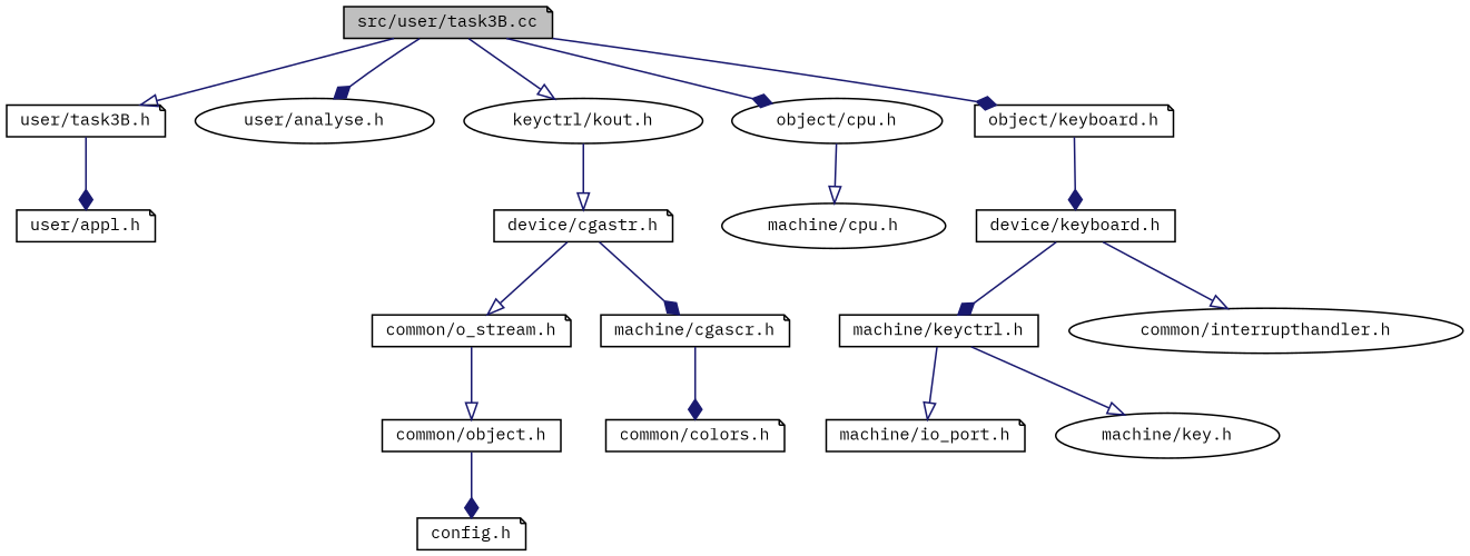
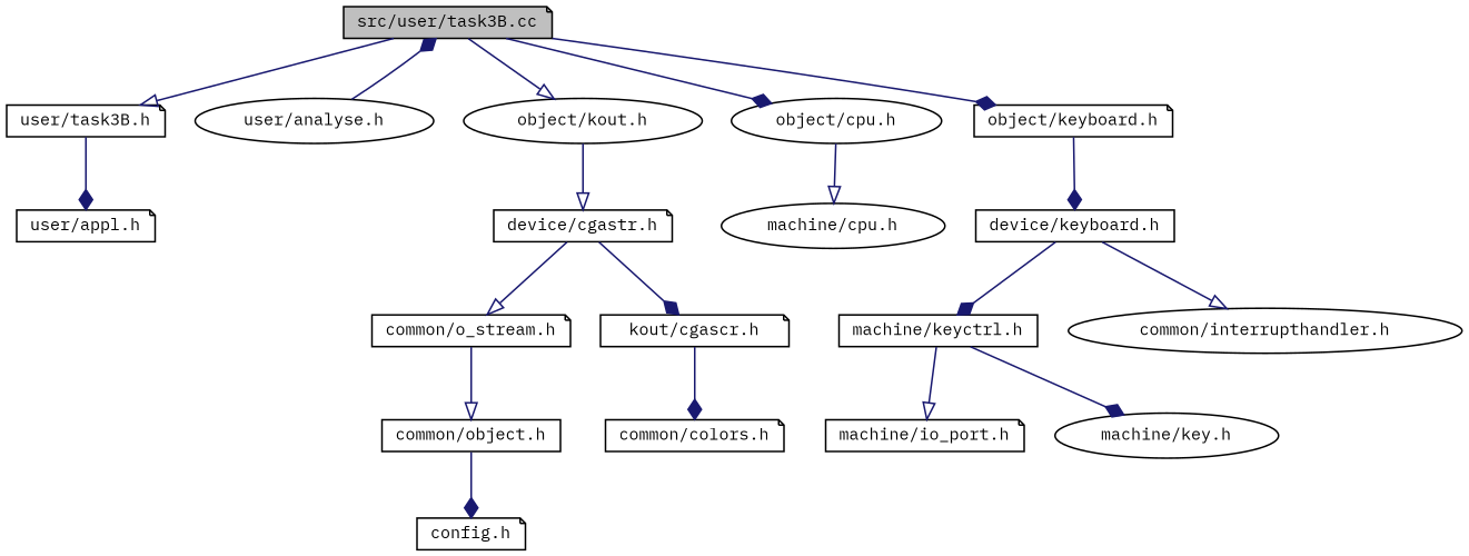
  digraph {
    fontname="IBM Plex Mono"
    node [color=black fontname="IBM Plex Mono" fontsize=10 shape=note]
    edge [arrowhead=onormal color=midnightblue fontname="IBM Plex Mono" fontsize=10 labelfontname=Helvetica labelfontsize=10 style=solid]
    n1 [fillcolor=grey75 fontcolor=black height=0.2 label="src/user/task3B.cc" style=filled width=0.4]
    n2 [height=0.2 label="user/task3B.h" width=0.4]
    n3 [height=0.2 label="user/analyse.h" shape=ellipse width=0.4]
-   n4 [height=0.2 label="keyctrl/kout.h" shape=ellipse width=0.4]
+   n4 [height=0.2 label="object/kout.h" shape=ellipse width=0.4]
    n5 [height=0.2 label="object/cpu.h" shape=ellipse width=0.4]
    n6 [height=0.2 label="object/keyboard.h" width=0.4]
    n7 [height=0.2 label="user/appl.h" width=0.4]
    n8 [height=0.2 label="device/cgastr.h" width=0.4]
    n9 [height=0.2 label="machine/cpu.h" shape=ellipse width=0.4]
    n10 [height=0.2 label="device/keyboard.h" shape=box width=0.4]
    n11 [height=0.2 label="common/o_stream.h" width=0.4]
-   n12 [height=0.2 label="machine/cgascr.h" width=0.4]
+   n12 [height=0.2 label="kout/cgascr.h" width=0.4]
    n13 [height=0.2 label="common/object.h" shape=box width=0.4]
    n14 [height=0.2 label="common/colors.h" width=0.4]
    n15 [height=0.2 label="config.h" width=0.4]
    n16 [height=0.2 label="machine/io_port.h" width=0.4]
    n17 [height=0.2 label="machine/keyctrl.h" shape=box width=0.4]
    n18 [height=0.2 label="common/interrupthandler.h" shape=ellipse width=0.4]
    n19 [height=0.2 label="machine/key.h" shape=ellipse width=0.4]
    n1 -> n2
-   n1 -> n3 [arrowhead=diamond]
+   n3 -> n1 [arrowhead=diamond]
    n1 -> n4
    n1 -> n5 [arrowhead=diamond]
    n1 -> n6 [arrowhead=diamond]
    n2 -> n7 [arrowhead=diamond]
    n4 -> n8
    n5 -> n9
    n6 -> n10 [arrowhead=diamond]
    n8 -> n11
    n8 -> n12 [arrowhead=diamond]
    n10 -> n17 [arrowhead=diamond]
    n10 -> n18
    n11 -> n13
    n12 -> n14 [arrowhead=diamond]
    n13 -> n15 [arrowhead=diamond]
    n17 -> n16
-   n17 -> n19
+   n17 -> n19 [arrowhead=diamond]
  }
